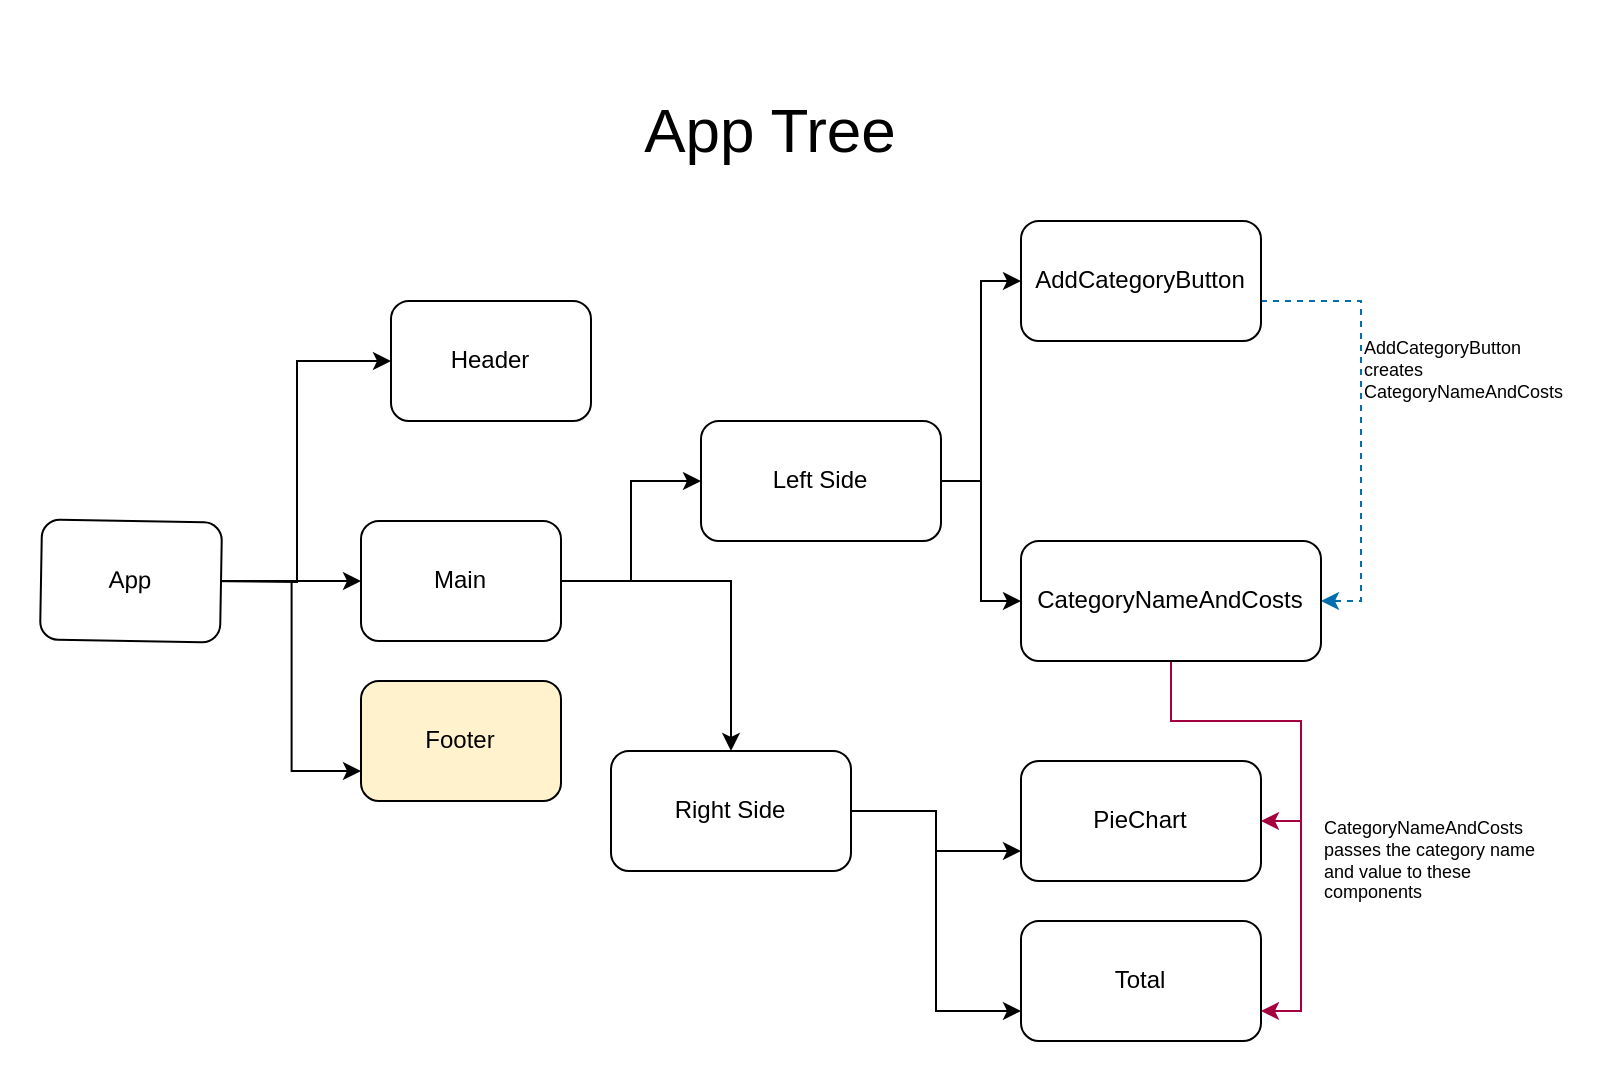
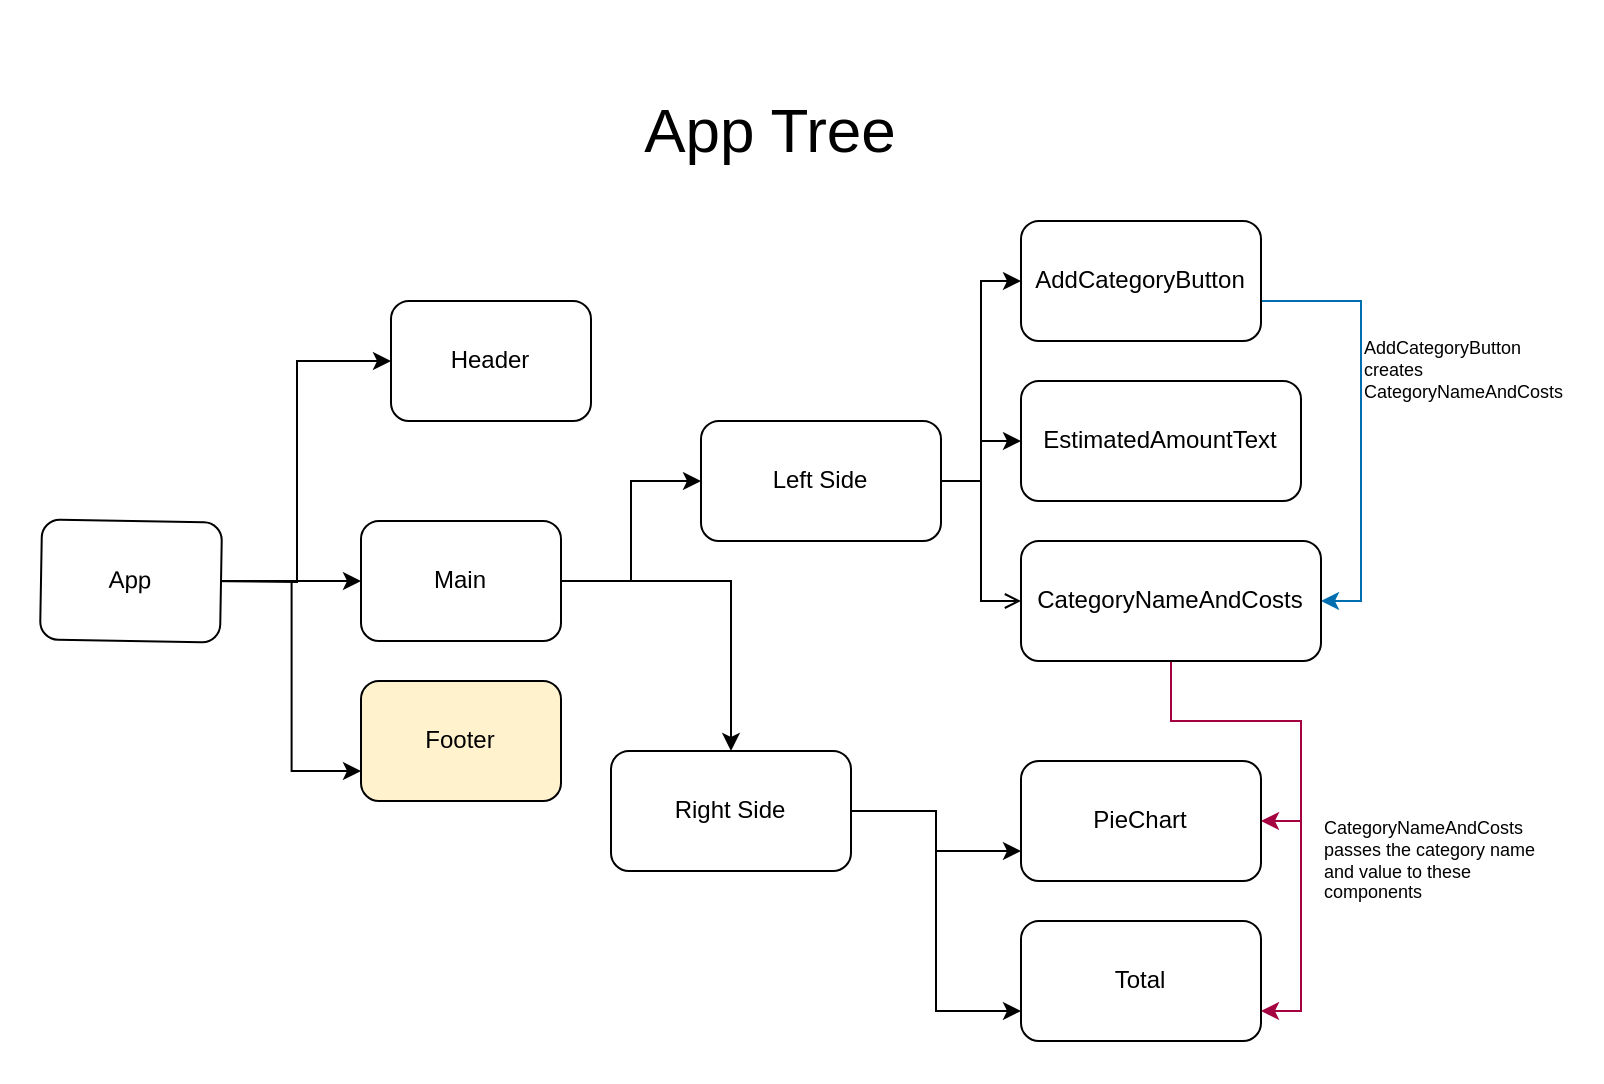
  <mxCell id="0" />
  <mxCell id="1" parent="0" />
  <mxCell id="2" style="edgeStyle=orthogonalEdgeStyle;rounded=0;orthogonalLoop=1;jettySize=auto;html=1;entryX=0;entryY=0.5;entryDx=0;entryDy=0;" parent="1" target="6" edge="1"><mxGeometry relative="1" as="geometry"><mxPoint x="100" y="290" as="sourcePoint" /></mxGeometry></mxCell>
  <mxCell id="3" style="edgeStyle=orthogonalEdgeStyle;rounded=0;orthogonalLoop=1;jettySize=auto;html=1;" parent="1" source="5" target="10" edge="1"><mxGeometry relative="1" as="geometry" /></mxCell>
  <mxCell id="4" style="edgeStyle=orthogonalEdgeStyle;rounded=0;orthogonalLoop=1;jettySize=auto;html=1;entryX=0;entryY=0.75;entryDx=0;entryDy=0;" parent="1" source="5" target="11" edge="1"><mxGeometry relative="1" as="geometry" /></mxCell>
  <mxCell id="5" value="App" style="rounded=1;whiteSpace=wrap;html=1;rotation=1;" parent="1" vertex="1"><mxGeometry x="20" y="260" width="90" height="60" as="geometry" /></mxCell>
  <mxCell id="6" value="Header" style="rounded=1;whiteSpace=wrap;html=1;" parent="1" vertex="1"><mxGeometry x="195" y="150" width="100" height="60" as="geometry" /></mxCell>
  <mxCell id="7" value="App Tree" style="text;html=1;strokeColor=none;fillColor=none;align=center;verticalAlign=middle;whiteSpace=wrap;rounded=0;fontSize=31;" parent="1" vertex="1"><mxGeometry x="270" y="20" width="230" height="90" as="geometry" /></mxCell>
  <mxCell id="8" value="" style="edgeStyle=orthogonalEdgeStyle;rounded=0;orthogonalLoop=1;jettySize=auto;html=1;" parent="1" source="10" target="18" edge="1"><mxGeometry relative="1" as="geometry" /></mxCell>
  <mxCell id="9" style="edgeStyle=orthogonalEdgeStyle;rounded=0;orthogonalLoop=1;jettySize=auto;html=1;" parent="1" source="10" target="15" edge="1"><mxGeometry relative="1" as="geometry" /></mxCell>
  <mxCell id="10" value="Main" style="rounded=1;whiteSpace=wrap;html=1;" parent="1" vertex="1"><mxGeometry x="180" y="260" width="100" height="60" as="geometry" /></mxCell>
  <mxCell id="11" value="Footer" style="rounded=1;whiteSpace=wrap;html=1;fillColor=#fff2cc;" parent="1" vertex="1"><mxGeometry x="180" y="340" width="100" height="60" as="geometry" /></mxCell>
  <mxCell id="12" style="edgeStyle=orthogonalEdgeStyle;rounded=0;orthogonalLoop=1;jettySize=auto;html=1;entryX=0;entryY=0.5;entryDx=0;entryDy=0;" parent="1" source="15" target="20" edge="1"><mxGeometry relative="1" as="geometry" /></mxCell>
- <mxCell id="14" style="edgeStyle=orthogonalEdgeStyle;rounded=0;orthogonalLoop=1;jettySize=auto;html=1;" parent="1" source="15" target="24" edge="1"><mxGeometry relative="1" as="geometry" /></mxCell>
+ <mxCell id="13" style="edgeStyle=orthogonalEdgeStyle;rounded=0;orthogonalLoop=1;jettySize=auto;html=1;" parent="1" source="15" target="21" edge="1"><mxGeometry relative="1" as="geometry" /></mxCell>
+ <mxCell id="14" style="edgeStyle=orthogonalEdgeStyle;rounded=0;orthogonalLoop=1;jettySize=auto;html=1;endArrow=open;" parent="1" source="15" target="24" edge="1"><mxGeometry relative="1" as="geometry" /></mxCell>
  <mxCell id="15" value="Left Side" style="rounded=1;whiteSpace=wrap;html=1;" parent="1" vertex="1"><mxGeometry x="350" y="210" width="120" height="60" as="geometry" /></mxCell>
  <mxCell id="16" style="edgeStyle=orthogonalEdgeStyle;rounded=0;orthogonalLoop=1;jettySize=auto;html=1;entryX=0;entryY=0.75;entryDx=0;entryDy=0;" parent="1" source="18" target="26" edge="1"><mxGeometry relative="1" as="geometry" /></mxCell>
  <mxCell id="17" style="edgeStyle=orthogonalEdgeStyle;rounded=0;orthogonalLoop=1;jettySize=auto;html=1;entryX=0;entryY=0.75;entryDx=0;entryDy=0;" parent="1" source="18" target="25" edge="1"><mxGeometry relative="1" as="geometry" /></mxCell>
  <mxCell id="18" value="Right Side" style="rounded=1;whiteSpace=wrap;html=1;" parent="1" vertex="1"><mxGeometry x="305" y="375" width="120" height="60" as="geometry" /></mxCell>
- <mxCell id="19" style="edgeStyle=orthogonalEdgeStyle;rounded=0;orthogonalLoop=1;jettySize=auto;html=1;entryX=1;entryY=0.5;entryDx=0;entryDy=0;noLabel=1;fontColor=none;fillColor=#1ba1e2;strokeColor=#006EAF;dashed=1;" edge="1" parent="1" source="20" target="24"><mxGeometry relative="1" as="geometry"><Array as="points"><mxPoint x="570" y="150" /><mxPoint x="680" y="150" /><mxPoint x="680" y="300" /></Array></mxGeometry></mxCell>
+ <mxCell id="19" style="edgeStyle=orthogonalEdgeStyle;rounded=0;orthogonalLoop=1;jettySize=auto;html=1;entryX=1;entryY=0.5;entryDx=0;entryDy=0;noLabel=1;fontColor=none;fillColor=#1ba1e2;strokeColor=#006EAF;" edge="1" parent="1" source="20" target="24"><mxGeometry relative="1" as="geometry"><Array as="points"><mxPoint x="570" y="150" /><mxPoint x="680" y="150" /><mxPoint x="680" y="300" /></Array></mxGeometry></mxCell>
  <mxCell id="20" value="AddCategoryButton" style="rounded=1;whiteSpace=wrap;html=1;" parent="1" vertex="1"><mxGeometry x="510" y="110" width="120" height="60" as="geometry" /></mxCell>
+ <mxCell id="21" value="EstimatedAmountText" style="rounded=1;whiteSpace=wrap;html=1;" parent="1" vertex="1"><mxGeometry x="510" y="190" width="140" height="60" as="geometry" /></mxCell>
  <mxCell id="22" style="edgeStyle=orthogonalEdgeStyle;rounded=0;orthogonalLoop=1;jettySize=auto;html=1;entryX=1;entryY=0.75;entryDx=0;entryDy=0;fontSize=9;fillColor=#d80073;strokeColor=#A50040;" edge="1" parent="1" source="24" target="26"><mxGeometry relative="1" as="geometry"><Array as="points"><mxPoint x="585" y="360" /><mxPoint x="650" y="360" /><mxPoint x="650" y="505" /></Array></mxGeometry></mxCell>
  <mxCell id="23" style="edgeStyle=orthogonalEdgeStyle;rounded=0;orthogonalLoop=1;jettySize=auto;html=1;fontSize=9;fillColor=#d80073;strokeColor=#A50040;" edge="1" parent="1" source="24" target="25"><mxGeometry relative="1" as="geometry"><mxPoint x="650" y="390" as="targetPoint" /><Array as="points"><mxPoint x="585" y="360" /><mxPoint x="650" y="360" /><mxPoint x="650" y="410" /></Array></mxGeometry></mxCell>
  <mxCell id="24" value="CategoryNameAndCosts" style="rounded=1;whiteSpace=wrap;html=1;" parent="1" vertex="1"><mxGeometry x="510" y="270" width="150" height="60" as="geometry" /></mxCell>
  <mxCell id="25" value="PieChart" style="rounded=1;whiteSpace=wrap;html=1;" parent="1" vertex="1"><mxGeometry x="510" y="380" width="120" height="60" as="geometry" /></mxCell>
  <mxCell id="26" value="Total" style="rounded=1;whiteSpace=wrap;html=1;" parent="1" vertex="1"><mxGeometry x="510" y="460" width="120" height="60" as="geometry" /></mxCell>
  <mxCell id="27" value="AddCategoryButton&lt;br style=&quot;font-size: 9px;&quot;&gt;creates CategoryNameAndCosts&lt;br style=&quot;font-size: 9px;&quot;&gt;&amp;nbsp;" style="text;html=1;strokeColor=none;fillColor=none;align=left;verticalAlign=middle;whiteSpace=wrap;rounded=0;fontSize=9;" vertex="1" parent="1"><mxGeometry x="680" y="180" width="40" height="20" as="geometry" /></mxCell>
  <mxCell id="28" value="&lt;span style=&quot;font-size: 9px; text-align: center;&quot;&gt;CategoryNameAndCosts&lt;br style=&quot;font-size: 9px;&quot;&gt;passes the category name and value to these components&lt;br style=&quot;font-size: 9px;&quot;&gt;&lt;/span&gt;" style="text;html=1;strokeColor=none;fillColor=none;align=left;verticalAlign=middle;whiteSpace=wrap;rounded=0;fontSize=9;" vertex="1" parent="1"><mxGeometry x="660" y="420" width="120" height="20" as="geometry" /></mxCell>
